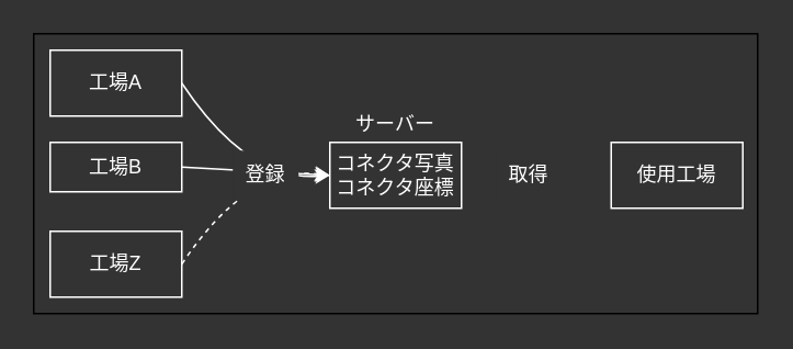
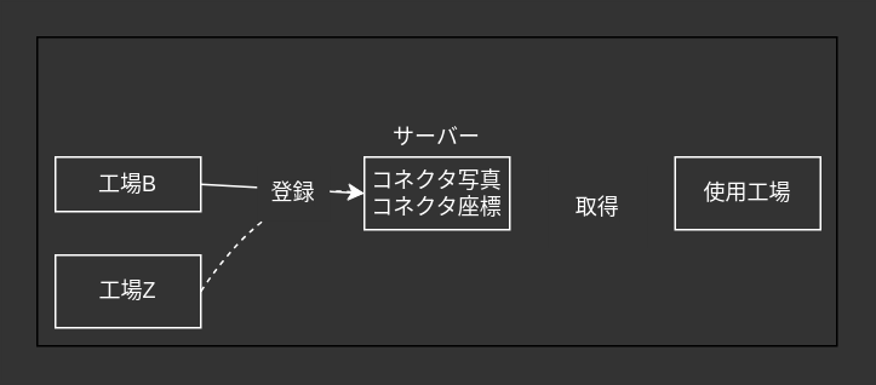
  <mxCell id="0" />
  <mxCell id="1" parent="0" />
  <mxCell id="2" value="" style="rounded=0;whiteSpace=wrap;html=1;fillStyle=solid;fillColor=#333333;fontColor=#FFFFFF;" parent="1" vertex="1"><mxGeometry x="20" y="20" width="440" height="170" as="geometry" /></mxCell>
  <mxCell id="3" value="" style="edgeStyle=none;curved=1;html=1;exitX=1;exitY=0.5;exitDx=0;exitDy=0;entryX=0;entryY=0.5;entryDx=0;entryDy=0;strokeColor=#FFFFFF;" edge="1" parent="1" source="4" target="5"><mxGeometry relative="1" as="geometry"><mxPoint x="200" y="80" as="targetPoint" /><Array as="points" /></mxGeometry></mxCell>
  <mxCell id="4" value="工場B" style="rounded=0;labelBackgroundColor=none;whiteSpace=wrap;fillStyle=solid;fillColor=#333333;fontColor=#FFFFFF;strokeColor=#FFFFFF;" parent="1" vertex="1"><mxGeometry x="30" y="86" width="80" height="30" as="geometry" /></mxCell>
  <mxCell id="5" value="コネクタ写真&#10;コネクタ座標" style="rounded=0;whiteSpace=wrap;strokeColor=#FFFFFF;fillStyle=solid;fillColor=#333333;fontColor=#FFFFFF;" parent="1" vertex="1"><mxGeometry x="200" y="86" width="80" height="40" as="geometry" /></mxCell>
  <mxCell id="6" value="使用工場" style="rounded=0;whiteSpace=wrap;strokeColor=#FFFFFF;fillStyle=solid;fillColor=#333333;fontColor=#FFFFFF;" parent="1" vertex="1"><mxGeometry x="371" y="86" width="80" height="40" as="geometry" /></mxCell>
  <mxCell id="7" value="サーバー" style="text;html=1;strokeColor=none;fillColor=none;align=center;verticalAlign=middle;whiteSpace=wrap;rounded=0;fontColor=#FFFFFF;" parent="1" vertex="1"><mxGeometry x="200" y="65" width="80" height="20" as="geometry" /></mxCell>
- <mxCell id="8" value="取得" style="text;html=1;strokeColor=none;fillColor=#333333;align=center;verticalAlign=middle;whiteSpace=wrap;rounded=0;fontColor=#FFFFFF;labelBackgroundColor=#333333;" parent="1" vertex="1"><mxGeometry x="301" y="91" width="40" height="30" as="geometry" /></mxCell>
- <mxCell id="9" value="" style="edgeStyle=none;html=1;entryX=0;entryY=0.5;entryDx=0;entryDy=0;exitX=1;exitY=0.5;exitDx=0;exitDy=0;curved=1;strokeColor=#FFFFFF;" edge="1" parent="1" source="10" target="5"><mxGeometry relative="1" as="geometry"><Array as="points"><mxPoint x="150" y="110" /></Array></mxGeometry></mxCell>
- <mxCell id="10" value="工場A" style="rounded=0;labelBackgroundColor=none;whiteSpace=wrap;fillStyle=solid;fillColor=#333333;fontColor=#FFFFFF;strokeColor=#FFFFFF;" vertex="1" parent="1"><mxGeometry x="30" y="30" width="80" height="40" as="geometry" /></mxCell>
+ <mxCell id="8" value="取得" style="text;html=1;strokeColor=none;fillColor=#333333;align=center;verticalAlign=middle;whiteSpace=wrap;rounded=0;fontColor=#FFFFFF;labelBackgroundColor=#333333;" parent="1" vertex="1"><mxGeometry x="301" y="91" width="55" height="45" as="geometry" /></mxCell>
  <mxCell id="11" value="工場Z" style="rounded=0;labelBackgroundColor=none;whiteSpace=wrap;fillStyle=solid;fillColor=#333333;fontColor=#FFFFFF;strokeColor=#FFFFFF;" vertex="1" parent="1"><mxGeometry x="30" y="140" width="80" height="40" as="geometry" /></mxCell>
  <mxCell id="12" value="" style="edgeStyle=none;curved=1;html=1;exitX=1;exitY=0.5;exitDx=0;exitDy=0;entryX=0;entryY=0.5;entryDx=0;entryDy=0;strokeColor=#FFFFFF;dashed=1;" edge="1" parent="1" source="11" target="5"><mxGeometry relative="1" as="geometry"><mxPoint x="120" y="116" as="sourcePoint" /><mxPoint x="210" y="90" as="targetPoint" /><Array as="points"><mxPoint x="150" y="100" /></Array></mxGeometry></mxCell>
  <mxCell id="13" value="登録" style="text;strokeColor=none;fillColor=#333333;align=center;verticalAlign=middle;whiteSpace=wrap;rounded=0;fontColor=#FFFFFF;labelBackgroundColor=#333333;fillStyle=solid;" parent="1" vertex="1"><mxGeometry x="141" y="91" width="40" height="30" as="geometry" /></mxCell>
